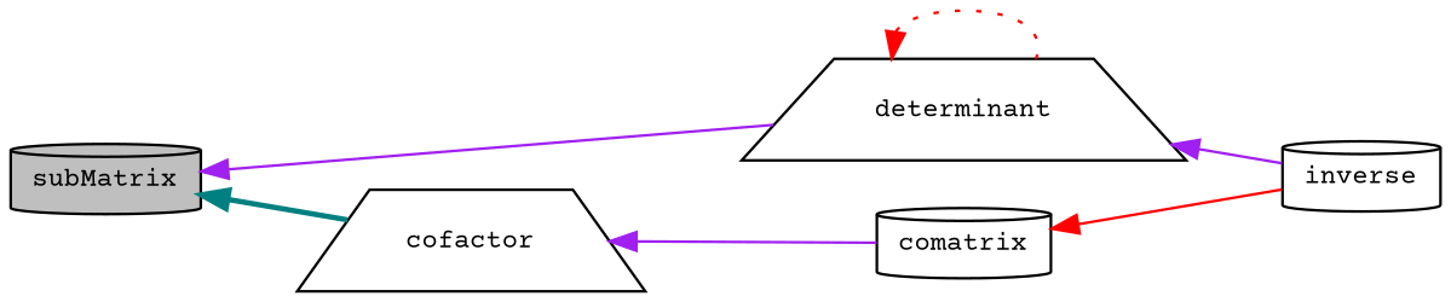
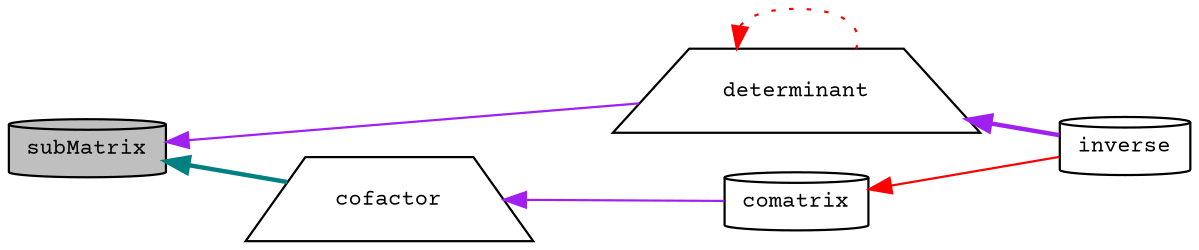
  digraph {
    fontname="Courier Prime"
    rankdir=LR
    node [color=black fillcolor=white fontname="Courier Prime" fontsize=10 shape=cylinder style=filled]
    edge [color=purple dir=back fontname="Courier Prime" fontsize=10 labelfontname=Helvetica labelfontsize=10 style=solid]
    n1 [fillcolor=grey75 fontcolor=black height=0.2 label=subMatrix width=0.4]
    n2 [height=0.2 label=determinant shape=trapezium width=0.4]
    n3 [height=0.2 label=cofactor shape=trapezium width=0.4]
    n4 [height=0.2 label=inverse width=0.4]
    n5 [height=0.2 label=comatrix width=0.4]
    n1 -> n2
    n1 -> n3 [color=teal style=bold]
    n2 -> n2 [color=red style=dotted]
-   n2 -> n4
+   n2 -> n4 [style=bold]
    n3 -> n5
    n5 -> n4 [color=red]
  }
